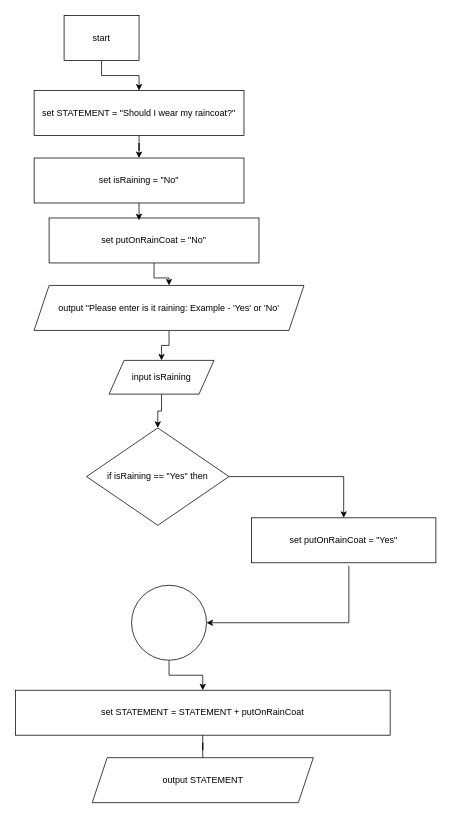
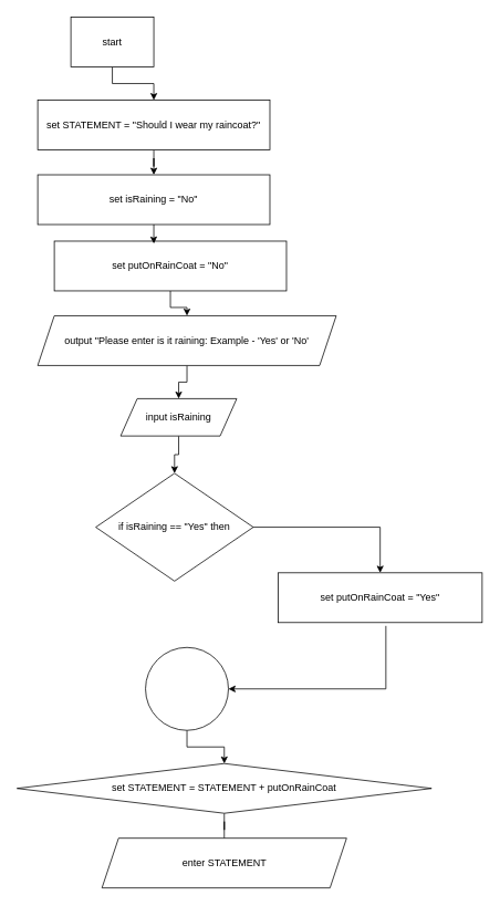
  <mxCell id="0" />
  <mxCell id="1" parent="0" />
  <mxCell id="2" style="edgeStyle=orthogonalEdgeStyle;rounded=0;orthogonalLoop=1;jettySize=auto;html=1;" parent="1" source="3" target="5" edge="1"><mxGeometry relative="1" as="geometry" /></mxCell>
  <mxCell id="3" value="start" style="whiteSpace=wrap;html=1;rounded=0;" parent="1" vertex="1"><mxGeometry x="85" y="20" width="100" height="60" as="geometry" /></mxCell>
  <mxCell id="4" style="edgeStyle=orthogonalEdgeStyle;rounded=0;orthogonalLoop=1;jettySize=auto;html=1;" parent="1" source="5" target="6" edge="1"><mxGeometry relative="1" as="geometry" /></mxCell>
  <mxCell id="5" value="set STATEMENT = &quot;Should I wear my raincoat?&quot;" style="rounded=0;whiteSpace=wrap;html=1;" parent="1" vertex="1"><mxGeometry x="45" y="120" width="280" height="60" as="geometry" /></mxCell>
  <mxCell id="6" value="set isRaining = &quot;No&quot;" style="rounded=0;whiteSpace=wrap;html=1;" parent="1" vertex="1"><mxGeometry x="45" y="210" width="280" height="60" as="geometry" /></mxCell>
  <mxCell id="7" style="edgeStyle=orthogonalEdgeStyle;rounded=0;orthogonalLoop=1;jettySize=auto;html=1;" parent="1" source="8" target="10" edge="1"><mxGeometry relative="1" as="geometry" /></mxCell>
  <mxCell id="8" value="output &quot;Please enter is it raining: Example - 'Yes' or 'No'" style="shape=parallelogram;perimeter=parallelogramPerimeter;whiteSpace=wrap;html=1;fixedSize=1;" parent="1" vertex="1"><mxGeometry x="45" y="380" width="360" height="60" as="geometry" /></mxCell>
  <mxCell id="9" style="edgeStyle=orthogonalEdgeStyle;rounded=0;orthogonalLoop=1;jettySize=auto;html=1;" parent="1" source="10" target="12" edge="1"><mxGeometry relative="1" as="geometry" /></mxCell>
  <mxCell id="10" value="input isRaining" style="shape=parallelogram;perimeter=parallelogramPerimeter;whiteSpace=wrap;html=1;fixedSize=1;" parent="1" vertex="1"><mxGeometry x="145" y="480" width="140" height="45" as="geometry" /></mxCell>
  <mxCell id="11" style="edgeStyle=orthogonalEdgeStyle;rounded=0;orthogonalLoop=1;jettySize=auto;html=1;exitX=1;exitY=0.5;exitDx=0;exitDy=0;entryX=0.5;entryY=0;entryDx=0;entryDy=0;" edge="1" parent="1" source="12" target="14"><mxGeometry relative="1" as="geometry" /></mxCell>
  <mxCell id="12" value="if isRaining == &quot;Yes&quot; then" style="rhombus;whiteSpace=wrap;html=1;" parent="1" vertex="1"><mxGeometry x="115" y="570" width="190" height="130" as="geometry" /></mxCell>
  <mxCell id="13" style="edgeStyle=orthogonalEdgeStyle;rounded=0;orthogonalLoop=1;jettySize=auto;html=1;entryX=1;entryY=0.5;entryDx=0;entryDy=0;exitX=0.528;exitY=1.067;exitDx=0;exitDy=0;exitPerimeter=0;" edge="1" parent="1" source="14" target="16"><mxGeometry relative="1" as="geometry"><Array as="points"><mxPoint x="465" y="830" /></Array></mxGeometry></mxCell>
  <mxCell id="14" value="set putOnRainCoat = &quot;Yes&quot;" style="rounded=0;whiteSpace=wrap;html=1;" vertex="1" parent="1"><mxGeometry x="335" y="690" width="246" height="60" as="geometry" /></mxCell>
  <mxCell id="15" style="edgeStyle=orthogonalEdgeStyle;rounded=0;orthogonalLoop=1;jettySize=auto;html=1;" edge="1" parent="1" source="16" target="18"><mxGeometry relative="1" as="geometry" /></mxCell>
  <mxCell id="16" value="" style="ellipse;whiteSpace=wrap;html=1;" vertex="1" parent="1"><mxGeometry x="175" y="780" width="100" height="100" as="geometry" /></mxCell>
  <mxCell id="17" style="edgeStyle=orthogonalEdgeStyle;rounded=0;orthogonalLoop=1;jettySize=auto;html=1;endArrow=none;" edge="1" parent="1" source="18" target="19"><mxGeometry relative="1" as="geometry" /></mxCell>
- <mxCell id="18" value="set STATEMENT = STATEMENT + putOnRainCoat" style="rounded=0;whiteSpace=wrap;html=1;" vertex="1" parent="1"><mxGeometry x="20" y="920" width="500" height="60" as="geometry" /></mxCell>
- <mxCell id="19" value="output STATEMENT" style="shape=parallelogram;perimeter=parallelogramPerimeter;whiteSpace=wrap;html=1;fixedSize=1;" vertex="1" parent="1"><mxGeometry x="122.5" y="1010" width="295" height="60" as="geometry" /></mxCell>
+ <mxCell id="18" value="set STATEMENT = STATEMENT + putOnRainCoat" style="rhombus;whiteSpace=wrap;html=1;" vertex="1" parent="1"><mxGeometry x="20" y="920" width="500" height="60" as="geometry" /></mxCell>
+ <mxCell id="19" value="enter STATEMENT" style="shape=parallelogram;perimeter=parallelogramPerimeter;whiteSpace=wrap;html=1;fixedSize=1;" vertex="1" parent="1"><mxGeometry x="122.5" y="1010" width="295" height="60" as="geometry" /></mxCell>
  <mxCell id="20" style="edgeStyle=orthogonalEdgeStyle;rounded=0;orthogonalLoop=1;jettySize=auto;html=1;" edge="1" parent="1" source="21" target="8"><mxGeometry relative="1" as="geometry" /></mxCell>
  <mxCell id="21" value="set putOnRainCoat = &quot;No&quot;" style="rounded=0;whiteSpace=wrap;html=1;" vertex="1" parent="1"><mxGeometry x="65" y="290" width="280" height="60" as="geometry" /></mxCell>
  <mxCell id="22" style="edgeStyle=orthogonalEdgeStyle;rounded=0;orthogonalLoop=1;jettySize=auto;html=1;entryX=0.429;entryY=0.05;entryDx=0;entryDy=0;entryPerimeter=0;" edge="1" parent="1" source="6" target="21"><mxGeometry relative="1" as="geometry" /></mxCell>
